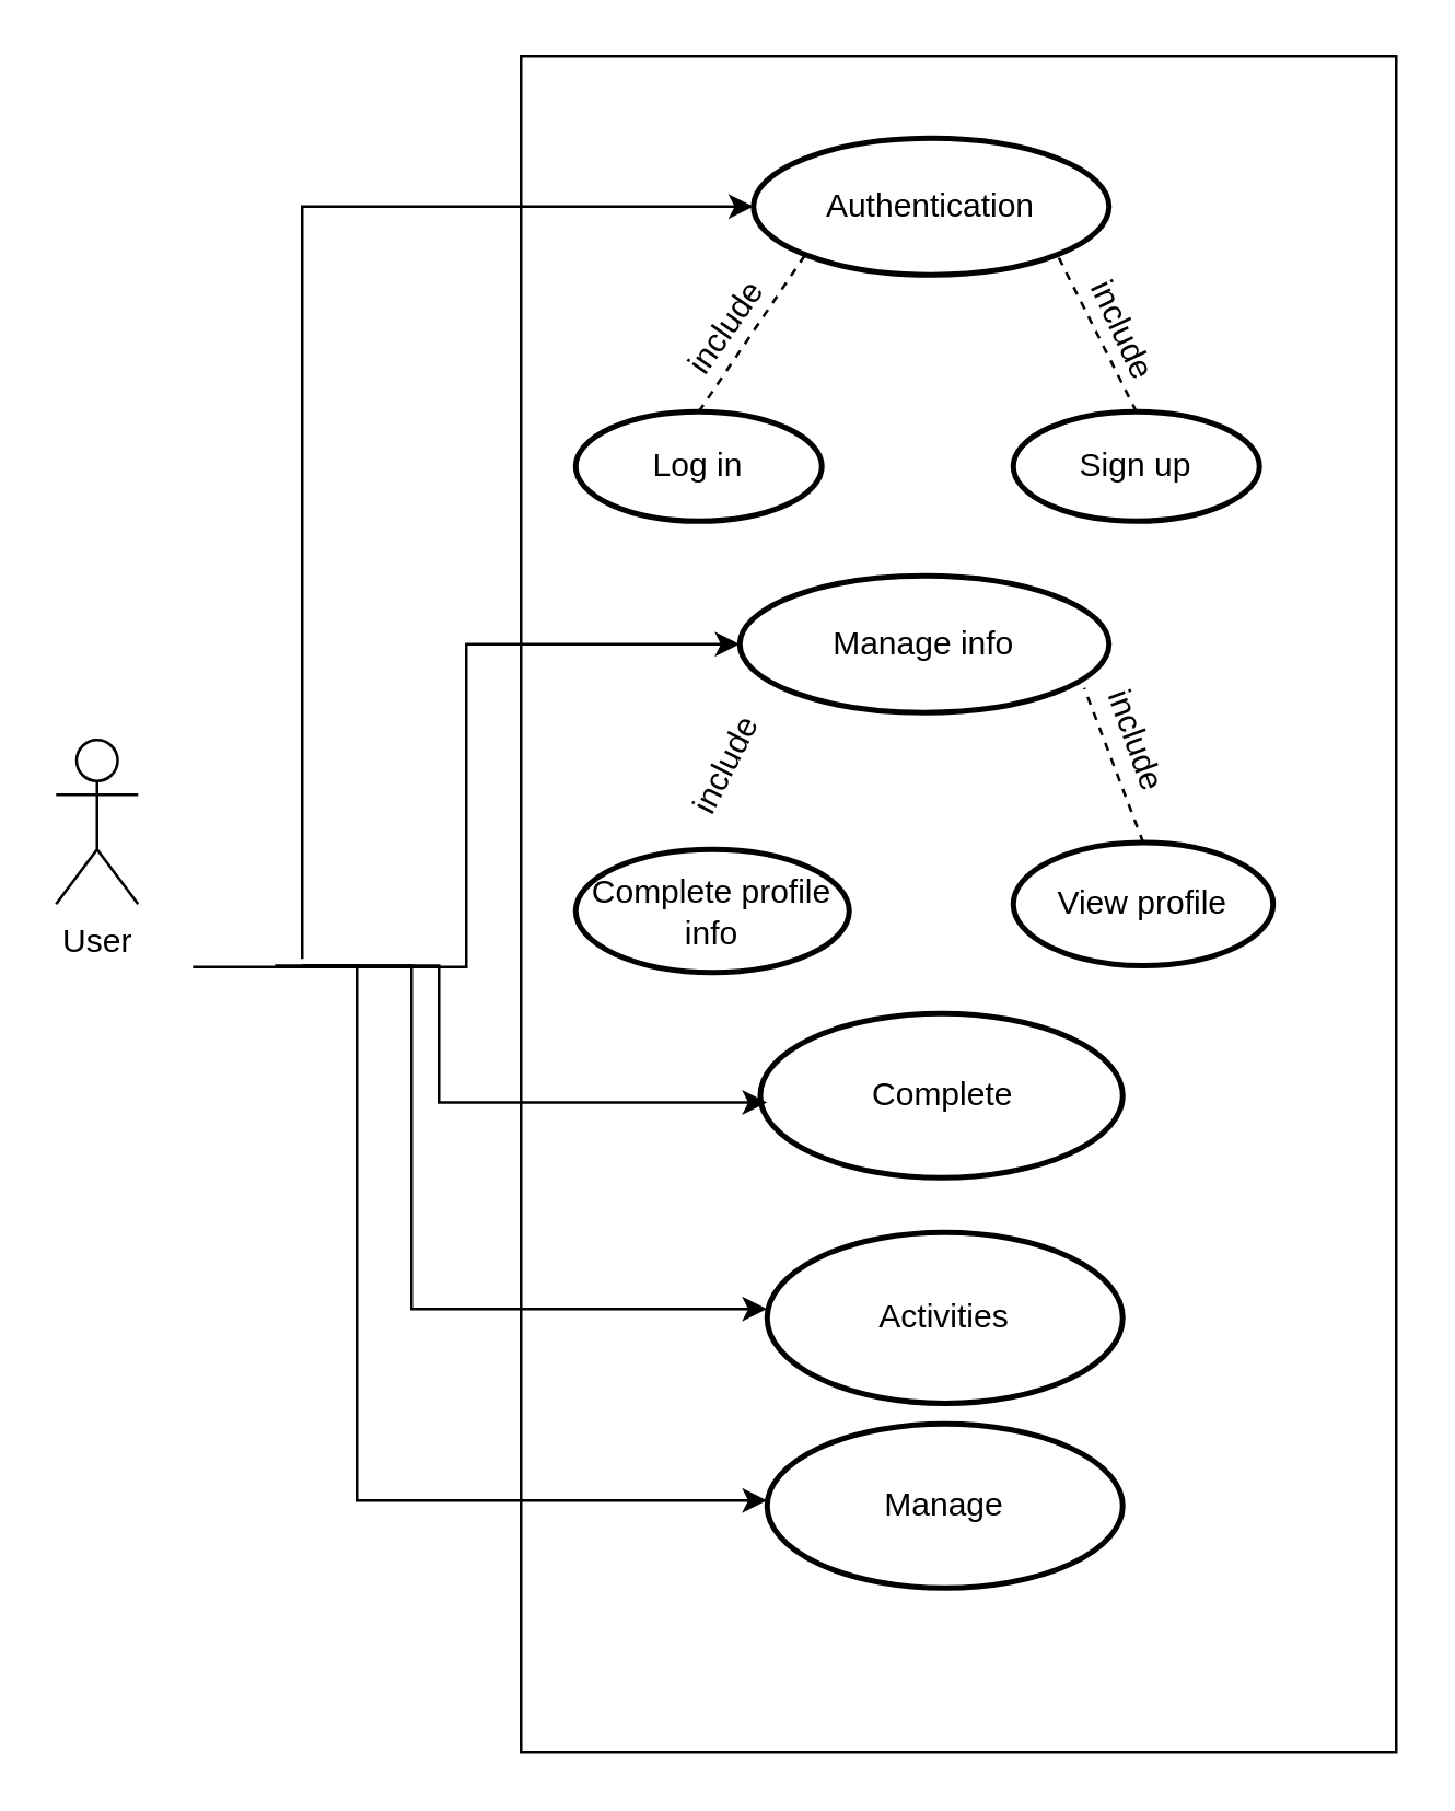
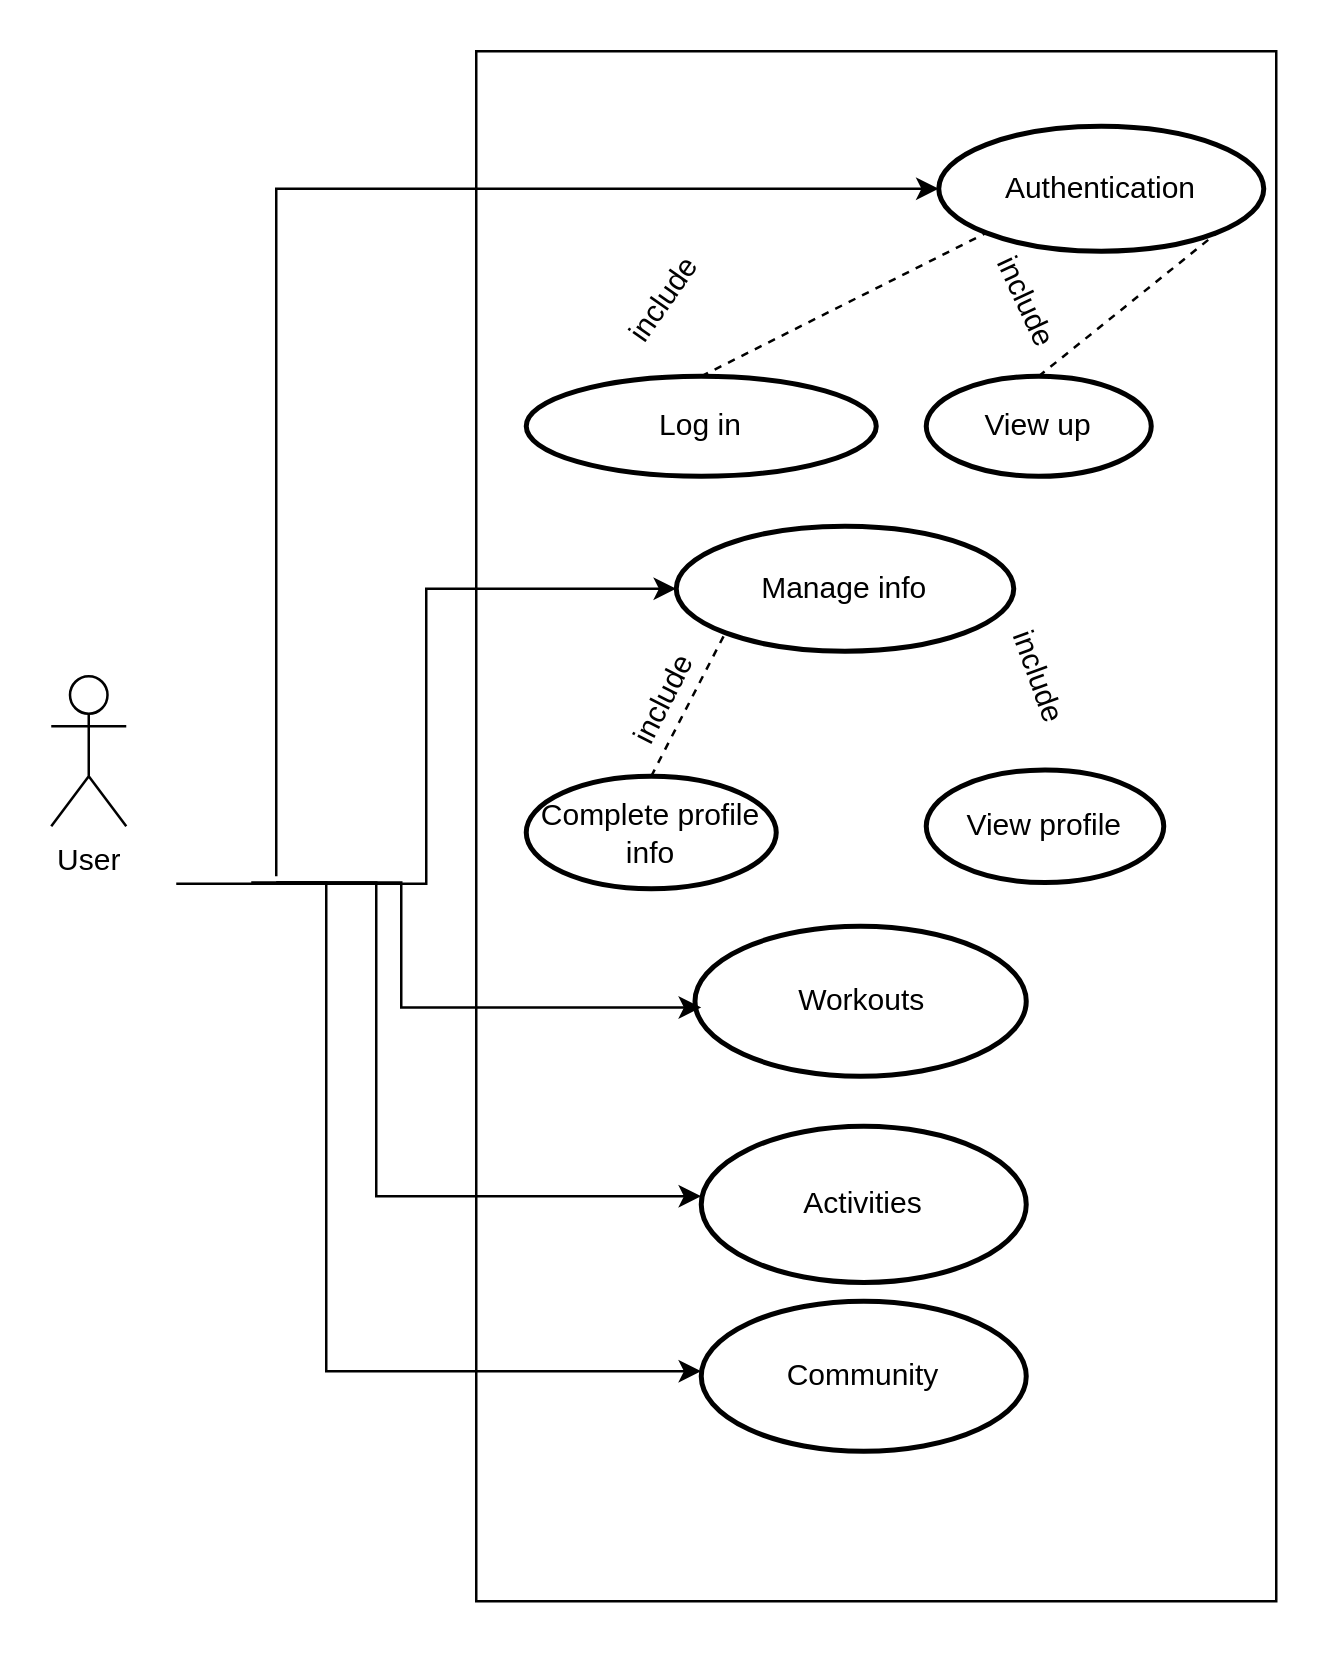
  <mxCell id="0" />
  <mxCell id="1" parent="0" />
  <mxCell id="2" value="User&lt;br&gt;" style="shape=umlActor;verticalLabelPosition=bottom;verticalAlign=top;html=1;outlineConnect=0;" parent="1" vertex="1"><mxGeometry x="20" y="270" width="30" height="60" as="geometry" /></mxCell>
  <mxCell id="3" value="" style="verticalLabelPosition=bottom;verticalAlign=top;html=1;shape=mxgraph.basic.rect;fillColor2=none;strokeWidth=1;size=20;indent=5;direction=south;" parent="1" vertex="1"><mxGeometry x="190" y="20" width="320" height="620" as="geometry" /></mxCell>
- <mxCell id="4" value="Authentication" style="strokeWidth=2;html=1;shape=mxgraph.flowchart.start_1;whiteSpace=wrap;" parent="1" vertex="1"><mxGeometry x="275" y="50" width="130" height="50" as="geometry" /></mxCell>
- <mxCell id="5" value="Log in" style="strokeWidth=2;html=1;shape=mxgraph.flowchart.start_1;whiteSpace=wrap;" parent="1" vertex="1"><mxGeometry x="210" y="150" width="90" height="40" as="geometry" /></mxCell>
- <mxCell id="6" value="Sign up" style="strokeWidth=2;html=1;shape=mxgraph.flowchart.start_1;whiteSpace=wrap;" parent="1" vertex="1"><mxGeometry x="370" y="150" width="90" height="40" as="geometry" /></mxCell>
+ <mxCell id="4" value="Authentication" style="strokeWidth=2;html=1;shape=mxgraph.flowchart.start_1;whiteSpace=wrap;" parent="1" vertex="1"><mxGeometry x="375" y="50" width="130" height="50" as="geometry" /></mxCell>
+ <mxCell id="5" value="Log in" style="strokeWidth=2;html=1;shape=mxgraph.flowchart.start_1;whiteSpace=wrap;" parent="1" vertex="1"><mxGeometry x="210" y="150" width="140" height="40" as="geometry" /></mxCell>
+ <mxCell id="6" value="View up" style="strokeWidth=2;html=1;shape=mxgraph.flowchart.start_1;whiteSpace=wrap;" parent="1" vertex="1"><mxGeometry x="370" y="150" width="90" height="40" as="geometry" /></mxCell>
  <mxCell id="7" value="" style="endArrow=none;dashed=1;html=1;exitX=0.5;exitY=0;exitDx=0;exitDy=0;exitPerimeter=0;entryX=0.145;entryY=0.855;entryDx=0;entryDy=0;entryPerimeter=0;" parent="1" source="5" target="4" edge="1"><mxGeometry width="50" height="50" relative="1" as="geometry"><mxPoint x="260" y="140" as="sourcePoint" /><mxPoint x="300" y="90" as="targetPoint" /></mxGeometry></mxCell>
  <mxCell id="8" value="" style="endArrow=none;dashed=1;html=1;entryX=0.855;entryY=0.855;entryDx=0;entryDy=0;entryPerimeter=0;" parent="1" target="4" edge="1"><mxGeometry width="50" height="50" relative="1" as="geometry"><mxPoint x="415" y="150" as="sourcePoint" /><mxPoint x="385" y="90" as="targetPoint" /></mxGeometry></mxCell>
  <mxCell id="9" value="include" style="text;html=1;resizable=0;autosize=1;align=center;verticalAlign=middle;points=[];fillColor=none;strokeColor=none;rounded=0;rotation=305;direction=east;" parent="1" vertex="1"><mxGeometry x="240" y="110" width="50" height="20" as="geometry" /></mxCell>
  <mxCell id="10" value="include" style="text;html=1;resizable=0;autosize=1;align=center;verticalAlign=middle;points=[];fillColor=none;strokeColor=none;rounded=0;rotation=65;" parent="1" vertex="1"><mxGeometry x="385" y="110" width="50" height="20" as="geometry" /></mxCell>
- <mxCell id="11" value="Manage" style="strokeWidth=2;html=1;shape=mxgraph.flowchart.start_1;whiteSpace=wrap;" parent="1" vertex="1"><mxGeometry x="280" y="520" width="130" height="60" as="geometry" /></mxCell>
+ <mxCell id="11" value="Community" style="strokeWidth=2;html=1;shape=mxgraph.flowchart.start_1;whiteSpace=wrap;" parent="1" vertex="1"><mxGeometry x="280" y="520" width="130" height="60" as="geometry" /></mxCell>
  <mxCell id="12" value="Activities" style="strokeWidth=2;html=1;shape=mxgraph.flowchart.start_1;whiteSpace=wrap;" parent="1" vertex="1"><mxGeometry x="280" y="450" width="130" height="62.5" as="geometry" /></mxCell>
- <mxCell id="13" value="Complete" style="strokeWidth=2;html=1;shape=mxgraph.flowchart.start_1;whiteSpace=wrap;" parent="1" vertex="1"><mxGeometry x="277.5" y="370" width="132.5" height="60" as="geometry" /></mxCell>
+ <mxCell id="13" value="Workouts" style="strokeWidth=2;html=1;shape=mxgraph.flowchart.start_1;whiteSpace=wrap;" parent="1" vertex="1"><mxGeometry x="277.5" y="370" width="132.5" height="60" as="geometry" /></mxCell>
  <mxCell id="14" value="Complete profile info" style="strokeWidth=2;html=1;shape=mxgraph.flowchart.start_1;whiteSpace=wrap;" parent="1" vertex="1"><mxGeometry x="210" y="310" width="100" height="45" as="geometry" /></mxCell>
  <mxCell id="15" style="edgeStyle=orthogonalEdgeStyle;rounded=0;orthogonalLoop=1;jettySize=auto;html=1;" edge="1" parent="1"><mxGeometry relative="1" as="geometry"><mxPoint x="110" y="352.5" as="sourcePoint" /><mxPoint x="280" y="548" as="targetPoint" /><Array as="points"><mxPoint x="130" y="352.5" /><mxPoint x="130" y="547.5" /></Array></mxGeometry></mxCell>
  <mxCell id="16" style="edgeStyle=orthogonalEdgeStyle;rounded=0;orthogonalLoop=1;jettySize=auto;html=1;" edge="1" parent="1"><mxGeometry relative="1" as="geometry"><mxPoint x="280" y="478" as="targetPoint" /><mxPoint x="110" y="352.5" as="sourcePoint" /><Array as="points"><mxPoint x="150" y="352.5" /><mxPoint x="150" y="477.5" /></Array></mxGeometry></mxCell>
  <mxCell id="17" style="edgeStyle=orthogonalEdgeStyle;rounded=0;orthogonalLoop=1;jettySize=auto;html=1;" edge="1" parent="1"><mxGeometry relative="1" as="geometry"><mxPoint x="280" y="402.5" as="targetPoint" /><mxPoint x="100" y="352.5" as="sourcePoint" /><Array as="points"><mxPoint x="100" y="352.5" /><mxPoint x="160" y="352.5" /><mxPoint x="160" y="402.5" /></Array></mxGeometry></mxCell>
  <mxCell id="18" style="edgeStyle=orthogonalEdgeStyle;rounded=0;orthogonalLoop=1;jettySize=auto;html=1;entryX=0;entryY=0.5;entryDx=0;entryDy=0;entryPerimeter=0;" edge="1" parent="1" target="21"><mxGeometry relative="1" as="geometry"><mxPoint x="70" y="353" as="sourcePoint" /><mxPoint x="200" y="382.5" as="targetPoint" /><Array as="points"><mxPoint x="170" y="353" /><mxPoint x="170" y="235" /></Array></mxGeometry></mxCell>
  <mxCell id="19" style="edgeStyle=orthogonalEdgeStyle;rounded=0;orthogonalLoop=1;jettySize=auto;html=1;entryX=0;entryY=0.5;entryDx=0;entryDy=0;entryPerimeter=0;" edge="1" parent="1" target="4"><mxGeometry relative="1" as="geometry"><mxPoint x="110" y="350" as="sourcePoint" /><mxPoint x="305" y="115" as="targetPoint" /><Array as="points"><mxPoint x="110" y="75" /></Array></mxGeometry></mxCell>
  <mxCell id="20" value="View profile" style="strokeWidth=2;html=1;shape=mxgraph.flowchart.start_1;whiteSpace=wrap;" vertex="1" parent="1"><mxGeometry x="370" y="307.5" width="95" height="45" as="geometry" /></mxCell>
  <mxCell id="21" value="Manage info" style="strokeWidth=2;html=1;shape=mxgraph.flowchart.start_1;whiteSpace=wrap;" vertex="1" parent="1"><mxGeometry x="270" y="210" width="135" height="50" as="geometry" /></mxCell>
- <mxCell id="23" value="" style="endArrow=none;dashed=1;html=1;exitX=0.5;exitY=0;exitDx=0;exitDy=0;exitPerimeter=0;entryX=0.933;entryY=0.82;entryDx=0;entryDy=0;entryPerimeter=0;" edge="1" parent="1" source="20" target="21"><mxGeometry width="50" height="50" relative="1" as="geometry"><mxPoint x="405" y="290" as="sourcePoint" /><mxPoint x="455" y="240" as="targetPoint" /></mxGeometry></mxCell>
+ <mxCell id="22" value="" style="endArrow=none;dashed=1;html=1;exitX=0.5;exitY=0;exitDx=0;exitDy=0;exitPerimeter=0;entryX=0.145;entryY=0.855;entryDx=0;entryDy=0;entryPerimeter=0;" edge="1" parent="1" source="14" target="21"><mxGeometry width="50" height="50" relative="1" as="geometry"><mxPoint x="250" y="305" as="sourcePoint" /><mxPoint x="300" y="255" as="targetPoint" /></mxGeometry></mxCell>
  <mxCell id="24" value="include" style="text;html=1;resizable=0;autosize=1;align=center;verticalAlign=middle;points=[];fillColor=none;strokeColor=none;rounded=0;rotation=297;" vertex="1" parent="1"><mxGeometry x="240" y="270" width="50" height="20" as="geometry" /></mxCell>
  <mxCell id="25" value="include" style="text;html=1;resizable=0;autosize=1;align=center;verticalAlign=middle;points=[];fillColor=none;strokeColor=none;rounded=0;rotation=70;" vertex="1" parent="1"><mxGeometry x="390" y="260" width="50" height="20" as="geometry" /></mxCell>
